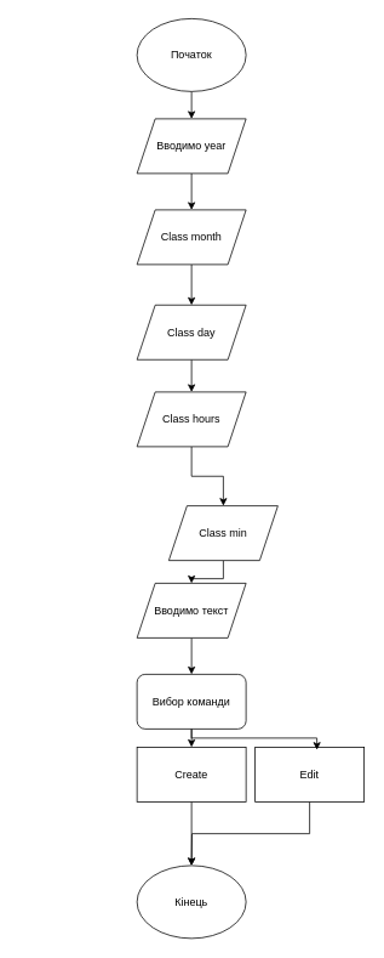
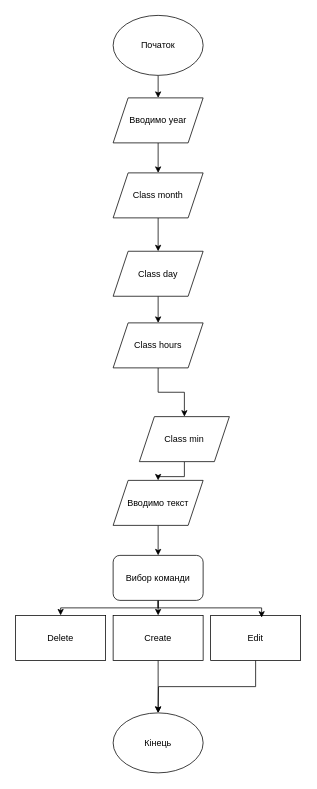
  <mxCell id="0" />
  <mxCell id="1" parent="0" />
  <mxCell id="2" style="edgeStyle=orthogonalEdgeStyle;rounded=0;orthogonalLoop=1;jettySize=auto;html=1;exitX=0.5;exitY=1;exitDx=0;exitDy=0;entryX=0.5;entryY=0;entryDx=0;entryDy=0;" edge="1" parent="1" source="3" target="5"><mxGeometry relative="1" as="geometry" /></mxCell>
  <mxCell id="3" value="Початок" style="ellipse;whiteSpace=wrap;html=1;" vertex="1" parent="1"><mxGeometry x="150" y="20" width="120" height="80" as="geometry" /></mxCell>
  <mxCell id="4" style="edgeStyle=orthogonalEdgeStyle;rounded=0;orthogonalLoop=1;jettySize=auto;html=1;entryX=0.5;entryY=0;entryDx=0;entryDy=0;" edge="1" parent="1" source="5" target="7"><mxGeometry relative="1" as="geometry" /></mxCell>
  <mxCell id="5" value="Вводимо year" style="shape=parallelogram;perimeter=parallelogramPerimeter;whiteSpace=wrap;html=1;fixedSize=1;" vertex="1" parent="1"><mxGeometry x="150" y="130" width="120" height="60" as="geometry" /></mxCell>
  <mxCell id="6" style="edgeStyle=orthogonalEdgeStyle;rounded=0;orthogonalLoop=1;jettySize=auto;html=1;exitX=0.5;exitY=1;exitDx=0;exitDy=0;entryX=0.5;entryY=0;entryDx=0;entryDy=0;" edge="1" parent="1" source="7" target="9"><mxGeometry relative="1" as="geometry" /></mxCell>
  <mxCell id="7" value="Class month" style="shape=parallelogram;perimeter=parallelogramPerimeter;whiteSpace=wrap;html=1;fixedSize=1;" vertex="1" parent="1"><mxGeometry x="150" y="230" width="120" height="60" as="geometry" /></mxCell>
  <mxCell id="8" style="edgeStyle=orthogonalEdgeStyle;rounded=0;orthogonalLoop=1;jettySize=auto;html=1;exitX=0.5;exitY=1;exitDx=0;exitDy=0;entryX=0.5;entryY=0;entryDx=0;entryDy=0;" edge="1" parent="1" source="9" target="11"><mxGeometry relative="1" as="geometry" /></mxCell>
  <mxCell id="9" value="Class day" style="shape=parallelogram;perimeter=parallelogramPerimeter;whiteSpace=wrap;html=1;fixedSize=1;" vertex="1" parent="1"><mxGeometry x="150" y="334.5" width="120" height="60" as="geometry" /></mxCell>
  <mxCell id="10" style="edgeStyle=orthogonalEdgeStyle;rounded=0;orthogonalLoop=1;jettySize=auto;html=1;exitX=0.5;exitY=1;exitDx=0;exitDy=0;entryX=0.5;entryY=0;entryDx=0;entryDy=0;" edge="1" parent="1" source="11" target="13"><mxGeometry relative="1" as="geometry" /></mxCell>
  <mxCell id="11" value="Class hours" style="shape=parallelogram;perimeter=parallelogramPerimeter;whiteSpace=wrap;html=1;fixedSize=1;" vertex="1" parent="1"><mxGeometry x="150" y="430" width="120" height="60" as="geometry" /></mxCell>
  <mxCell id="12" style="edgeStyle=orthogonalEdgeStyle;rounded=0;orthogonalLoop=1;jettySize=auto;html=1;exitX=0.5;exitY=1;exitDx=0;exitDy=0;" edge="1" parent="1" source="13" target="15"><mxGeometry relative="1" as="geometry" /></mxCell>
  <mxCell id="13" value="Class min" style="shape=parallelogram;perimeter=parallelogramPerimeter;whiteSpace=wrap;html=1;fixedSize=1;" vertex="1" parent="1"><mxGeometry x="185" y="555" width="120" height="60" as="geometry" /></mxCell>
  <mxCell id="14" style="edgeStyle=orthogonalEdgeStyle;rounded=0;orthogonalLoop=1;jettySize=auto;html=1;exitX=0.5;exitY=1;exitDx=0;exitDy=0;entryX=0.5;entryY=0;entryDx=0;entryDy=0;" edge="1" parent="1" source="15" target="18"><mxGeometry relative="1" as="geometry" /></mxCell>
  <mxCell id="15" value="Вводимо текст" style="shape=parallelogram;perimeter=parallelogramPerimeter;whiteSpace=wrap;html=1;fixedSize=1;" vertex="1" parent="1"><mxGeometry x="150" y="640" width="120" height="60" as="geometry" /></mxCell>
+ <mxCell id="16" style="edgeStyle=orthogonalEdgeStyle;rounded=0;orthogonalLoop=1;jettySize=auto;html=1;exitX=0.5;exitY=1;exitDx=0;exitDy=0;entryX=0.5;entryY=0;entryDx=0;entryDy=0;" edge="1" parent="1" source="18" target="19"><mxGeometry relative="1" as="geometry"><Array as="points"><mxPoint x="210" y="810" /><mxPoint x="80" y="810" /></Array></mxGeometry></mxCell>
  <mxCell id="17" style="edgeStyle=orthogonalEdgeStyle;rounded=0;orthogonalLoop=1;jettySize=auto;html=1;exitX=0.5;exitY=1;exitDx=0;exitDy=0;entryX=0.5;entryY=0;entryDx=0;entryDy=0;" edge="1" parent="1" source="18" target="21"><mxGeometry relative="1" as="geometry" /></mxCell>
  <mxCell id="18" value="Вибор команди" style="rounded=1;whiteSpace=wrap;html=1;" vertex="1" parent="1"><mxGeometry x="150" y="740" width="120" height="60" as="geometry" /></mxCell>
+ <mxCell id="19" value="Delete" style="rounded=0;whiteSpace=wrap;html=1;" vertex="1" parent="1"><mxGeometry x="20" y="820" width="120" height="60" as="geometry" /></mxCell>
  <mxCell id="20" style="edgeStyle=orthogonalEdgeStyle;rounded=0;orthogonalLoop=1;jettySize=auto;html=1;exitX=0.5;exitY=1;exitDx=0;exitDy=0;" edge="1" parent="1" source="21"><mxGeometry relative="1" as="geometry"><mxPoint x="210" y="950" as="targetPoint" /></mxGeometry></mxCell>
  <mxCell id="21" value="Create" style="rounded=0;whiteSpace=wrap;html=1;" vertex="1" parent="1"><mxGeometry x="150" y="820" width="120" height="60" as="geometry" /></mxCell>
  <mxCell id="22" style="edgeStyle=orthogonalEdgeStyle;rounded=0;orthogonalLoop=1;jettySize=auto;html=1;exitX=0.5;exitY=1;exitDx=0;exitDy=0;" edge="1" parent="1" source="23"><mxGeometry relative="1" as="geometry"><mxPoint x="210" y="950" as="targetPoint" /></mxGeometry></mxCell>
  <mxCell id="23" value="Edit" style="rounded=0;whiteSpace=wrap;html=1;" vertex="1" parent="1"><mxGeometry x="280" y="820" width="120" height="60" as="geometry" /></mxCell>
  <mxCell id="24" style="edgeStyle=orthogonalEdgeStyle;rounded=0;orthogonalLoop=1;jettySize=auto;html=1;exitX=0.5;exitY=1;exitDx=0;exitDy=0;entryX=0.567;entryY=0.05;entryDx=0;entryDy=0;entryPerimeter=0;" edge="1" parent="1" source="18" target="23"><mxGeometry relative="1" as="geometry"><Array as="points"><mxPoint x="210" y="810" /><mxPoint x="348" y="810" /></Array></mxGeometry></mxCell>
  <mxCell id="25" value="Кінець" style="ellipse;whiteSpace=wrap;html=1;" vertex="1" parent="1"><mxGeometry x="150" y="950" width="120" height="80" as="geometry" /></mxCell>
